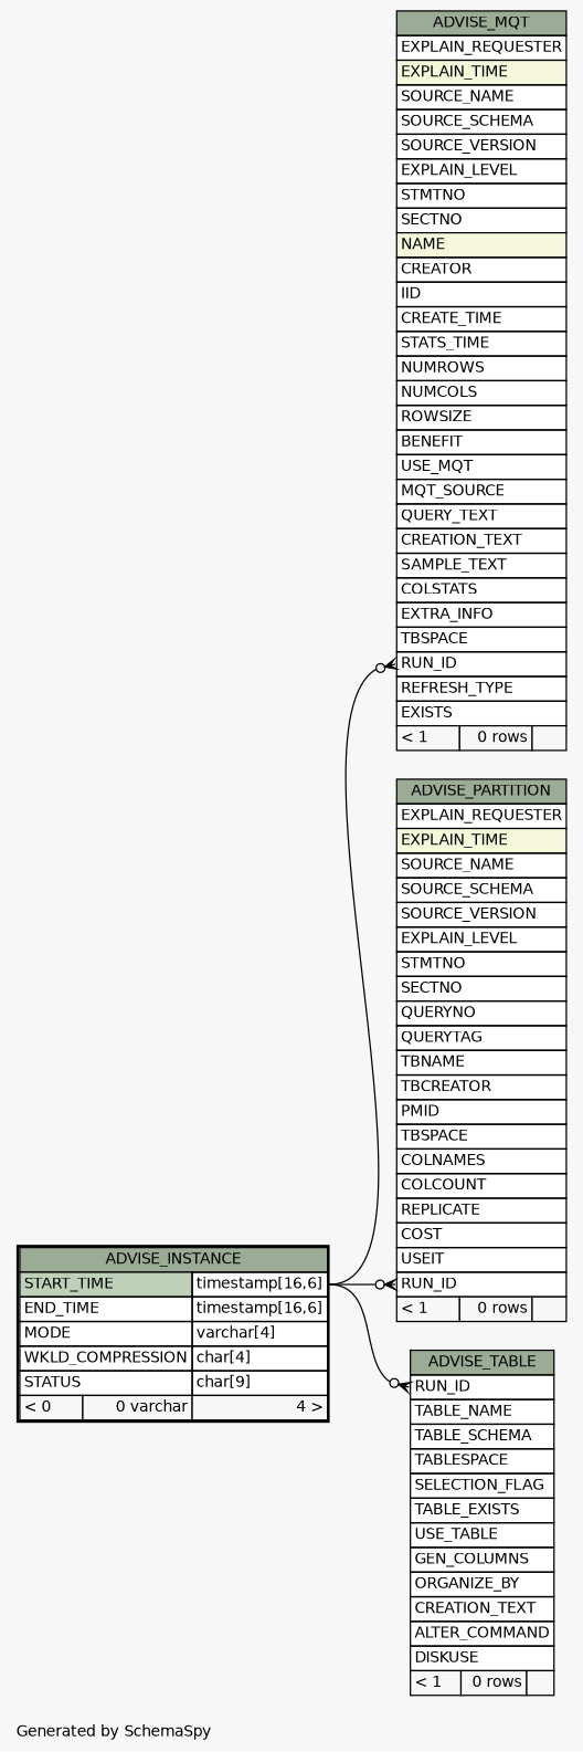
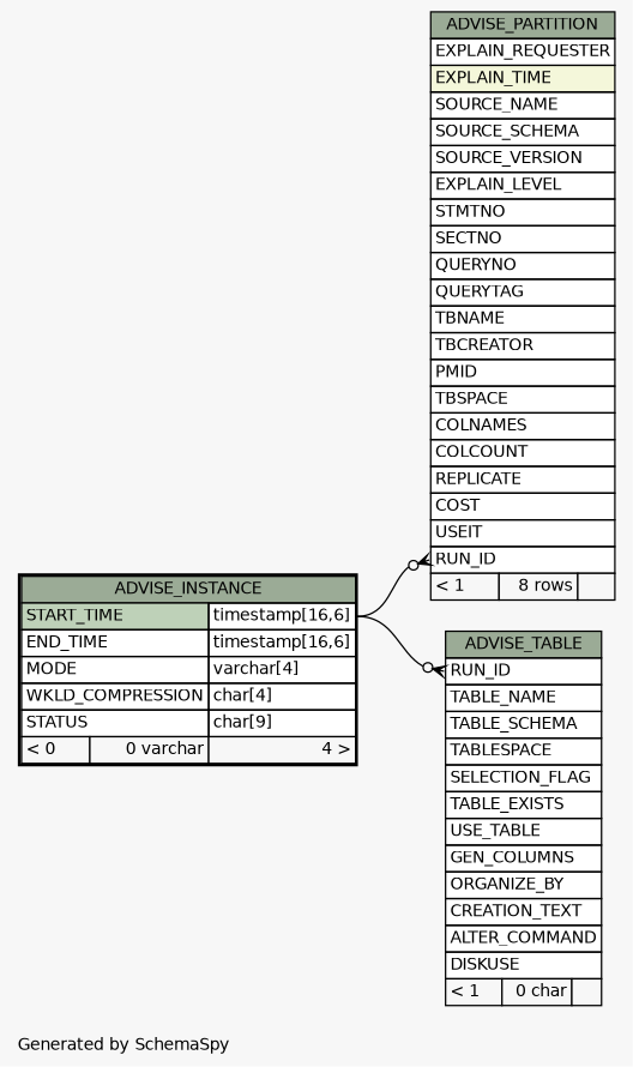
  digraph {
    bgcolor="#f7f7f7"
    fontname=Helvetica
    fontsize=11
    label="\nGenerated by SchemaSpy"
    labeljust=l
    nodesep=0.18
    rankdir=RL
    ranksep=0.46
    node [fontname=Helvetica fontsize=11 shape=plaintext]
    edge [arrowhead=none arrowsize=0.8 arrowtail=crowodot dir=back headport="START_TIME.type:e" tailport="RUN_ID:w"]
    n1 [label=<     <TABLE BORDER="2" CELLBORDER="1" CELLSPACING="0" BGCOLOR="#ffffff">       <TR><TD COLSPAN="3" BGCOLOR="#9bab96" ALIGN="CENTER">ADVISE_INSTANCE</TD></TR>       <TR><TD PORT="START_TIME" COLSPAN="2" BGCOLOR="#bed1b8" ALIGN="LEFT">START_TIME</TD><TD PORT="START_TIME.type" ALIGN="LEFT">timestamp[16,6]</TD></TR>       <TR><TD PORT="END_TIME" COLSPAN="2" ALIGN="LEFT">END_TIME</TD><TD PORT="END_TIME.type" ALIGN="LEFT">timestamp[16,6]</TD></TR>       <TR><TD PORT="MODE" COLSPAN="2" ALIGN="LEFT">MODE</TD><TD PORT="MODE.type" ALIGN="LEFT">varchar[4]</TD></TR>       <TR><TD PORT="WKLD_COMPRESSION" COLSPAN="2" ALIGN="LEFT">WKLD_COMPRESSION</TD><TD PORT="WKLD_COMPRESSION.type" ALIGN="LEFT">char[4]</TD></TR>       <TR><TD PORT="STATUS" COLSPAN="2" ALIGN="LEFT">STATUS</TD><TD PORT="STATUS.type" ALIGN="LEFT">char[9]</TD></TR>       <TR><TD ALIGN="LEFT" BGCOLOR="#f7f7f7">&lt; 0</TD><TD ALIGN="RIGHT" BGCOLOR="#f7f7f7">0 varchar</TD><TD ALIGN="RIGHT" BGCOLOR="#f7f7f7">4 &gt;</TD></TR>     </TABLE>>]
-   n2 [label=<     <TABLE BORDER="0" CELLBORDER="1" CELLSPACING="0" BGCOLOR="#ffffff">       <TR><TD COLSPAN="3" BGCOLOR="#9bab96" ALIGN="CENTER">ADVISE_MQT</TD></TR>       <TR><TD PORT="EXPLAIN_REQUESTER" COLSPAN="3" ALIGN="LEFT">EXPLAIN_REQUESTER</TD></TR>       <TR><TD PORT="EXPLAIN_TIME" COLSPAN="3" BGCOLOR="#f4f7da" ALIGN="LEFT">EXPLAIN_TIME</TD></TR>       <TR><TD PORT="SOURCE_NAME" COLSPAN="3" ALIGN="LEFT">SOURCE_NAME</TD></TR>       <TR><TD PORT="SOURCE_SCHEMA" COLSPAN="3" ALIGN="LEFT">SOURCE_SCHEMA</TD></TR>       <TR><TD PORT="SOURCE_VERSION" COLSPAN="3" ALIGN="LEFT">SOURCE_VERSION</TD></TR>       <TR><TD PORT="EXPLAIN_LEVEL" COLSPAN="3" ALIGN="LEFT">EXPLAIN_LEVEL</TD></TR>       <TR><TD PORT="STMTNO" COLSPAN="3" ALIGN="LEFT">STMTNO</TD></TR>       <TR><TD PORT="SECTNO" COLSPAN="3" ALIGN="LEFT">SECTNO</TD></TR>       <TR><TD PORT="NAME" COLSPAN="3" BGCOLOR="#f4f7da" ALIGN="LEFT">NAME</TD></TR>       <TR><TD PORT="CREATOR" COLSPAN="3" ALIGN="LEFT">CREATOR</TD></TR>       <TR><TD PORT="IID" COLSPAN="3" ALIGN="LEFT">IID</TD></TR>       <TR><TD PORT="CREATE_TIME" COLSPAN="3" ALIGN="LEFT">CREATE_TIME</TD></TR>       <TR><TD PORT="STATS_TIME" COLSPAN="3" ALIGN="LEFT">STATS_TIME</TD></TR>       <TR><TD PORT="NUMROWS" COLSPAN="3" ALIGN="LEFT">NUMROWS</TD></TR>       <TR><TD PORT="NUMCOLS" COLSPAN="3" ALIGN="LEFT">NUMCOLS</TD></TR>       <TR><TD PORT="ROWSIZE" COLSPAN="3" ALIGN="LEFT">ROWSIZE</TD></TR>       <TR><TD PORT="BENEFIT" COLSPAN="3" ALIGN="LEFT">BENEFIT</TD></TR>       <TR><TD PORT="USE_MQT" COLSPAN="3" ALIGN="LEFT">USE_MQT</TD></TR>       <TR><TD PORT="MQT_SOURCE" COLSPAN="3" ALIGN="LEFT">MQT_SOURCE</TD></TR>       <TR><TD PORT="QUERY_TEXT" COLSPAN="3" ALIGN="LEFT">QUERY_TEXT</TD></TR>       <TR><TD PORT="CREATION_TEXT" COLSPAN="3" ALIGN="LEFT">CREATION_TEXT</TD></TR>       <TR><TD PORT="SAMPLE_TEXT" COLSPAN="3" ALIGN="LEFT">SAMPLE_TEXT</TD></TR>       <TR><TD PORT="COLSTATS" COLSPAN="3" ALIGN="LEFT">COLSTATS</TD></TR>       <TR><TD PORT="EXTRA_INFO" COLSPAN="3" ALIGN="LEFT">EXTRA_INFO</TD></TR>       <TR><TD PORT="TBSPACE" COLSPAN="3" ALIGN="LEFT">TBSPACE</TD></TR>       <TR><TD PORT="RUN_ID" COLSPAN="3" ALIGN="LEFT">RUN_ID</TD></TR>       <TR><TD PORT="REFRESH_TYPE" COLSPAN="3" ALIGN="LEFT">REFRESH_TYPE</TD></TR>       <TR><TD PORT="EXISTS" COLSPAN="3" ALIGN="LEFT">EXISTS</TD></TR>       <TR><TD ALIGN="LEFT" BGCOLOR="#f7f7f7">&lt; 1</TD><TD ALIGN="RIGHT" BGCOLOR="#f7f7f7">0 rows</TD><TD ALIGN="RIGHT" BGCOLOR="#f7f7f7">  </TD></TR>     </TABLE>>]
-   n3 [label=<     <TABLE BORDER="0" CELLBORDER="1" CELLSPACING="0" BGCOLOR="#ffffff">       <TR><TD COLSPAN="3" BGCOLOR="#9bab96" ALIGN="CENTER">ADVISE_PARTITION</TD></TR>       <TR><TD PORT="EXPLAIN_REQUESTER" COLSPAN="3" ALIGN="LEFT">EXPLAIN_REQUESTER</TD></TR>       <TR><TD PORT="EXPLAIN_TIME" COLSPAN="3" BGCOLOR="#f4f7da" ALIGN="LEFT">EXPLAIN_TIME</TD></TR>       <TR><TD PORT="SOURCE_NAME" COLSPAN="3" ALIGN="LEFT">SOURCE_NAME</TD></TR>       <TR><TD PORT="SOURCE_SCHEMA" COLSPAN="3" ALIGN="LEFT">SOURCE_SCHEMA</TD></TR>       <TR><TD PORT="SOURCE_VERSION" COLSPAN="3" ALIGN="LEFT">SOURCE_VERSION</TD></TR>       <TR><TD PORT="EXPLAIN_LEVEL" COLSPAN="3" ALIGN="LEFT">EXPLAIN_LEVEL</TD></TR>       <TR><TD PORT="STMTNO" COLSPAN="3" ALIGN="LEFT">STMTNO</TD></TR>       <TR><TD PORT="SECTNO" COLSPAN="3" ALIGN="LEFT">SECTNO</TD></TR>       <TR><TD PORT="QUERYNO" COLSPAN="3" ALIGN="LEFT">QUERYNO</TD></TR>       <TR><TD PORT="QUERYTAG" COLSPAN="3" ALIGN="LEFT">QUERYTAG</TD></TR>       <TR><TD PORT="TBNAME" COLSPAN="3" ALIGN="LEFT">TBNAME</TD></TR>       <TR><TD PORT="TBCREATOR" COLSPAN="3" ALIGN="LEFT">TBCREATOR</TD></TR>       <TR><TD PORT="PMID" COLSPAN="3" ALIGN="LEFT">PMID</TD></TR>       <TR><TD PORT="TBSPACE" COLSPAN="3" ALIGN="LEFT">TBSPACE</TD></TR>       <TR><TD PORT="COLNAMES" COLSPAN="3" ALIGN="LEFT">COLNAMES</TD></TR>       <TR><TD PORT="COLCOUNT" COLSPAN="3" ALIGN="LEFT">COLCOUNT</TD></TR>       <TR><TD PORT="REPLICATE" COLSPAN="3" ALIGN="LEFT">REPLICATE</TD></TR>       <TR><TD PORT="COST" COLSPAN="3" ALIGN="LEFT">COST</TD></TR>       <TR><TD PORT="USEIT" COLSPAN="3" ALIGN="LEFT">USEIT</TD></TR>       <TR><TD PORT="RUN_ID" COLSPAN="3" ALIGN="LEFT">RUN_ID</TD></TR>       <TR><TD ALIGN="LEFT" BGCOLOR="#f7f7f7">&lt; 1</TD><TD ALIGN="RIGHT" BGCOLOR="#f7f7f7">0 rows</TD><TD ALIGN="RIGHT" BGCOLOR="#f7f7f7">  </TD></TR>     </TABLE>>]
-   n4 [label=<     <TABLE BORDER="0" CELLBORDER="1" CELLSPACING="0" BGCOLOR="#ffffff">       <TR><TD COLSPAN="3" BGCOLOR="#9bab96" ALIGN="CENTER">ADVISE_TABLE</TD></TR>       <TR><TD PORT="RUN_ID" COLSPAN="3" ALIGN="LEFT">RUN_ID</TD></TR>       <TR><TD PORT="TABLE_NAME" COLSPAN="3" ALIGN="LEFT">TABLE_NAME</TD></TR>       <TR><TD PORT="TABLE_SCHEMA" COLSPAN="3" ALIGN="LEFT">TABLE_SCHEMA</TD></TR>       <TR><TD PORT="TABLESPACE" COLSPAN="3" ALIGN="LEFT">TABLESPACE</TD></TR>       <TR><TD PORT="SELECTION_FLAG" COLSPAN="3" ALIGN="LEFT">SELECTION_FLAG</TD></TR>       <TR><TD PORT="TABLE_EXISTS" COLSPAN="3" ALIGN="LEFT">TABLE_EXISTS</TD></TR>       <TR><TD PORT="USE_TABLE" COLSPAN="3" ALIGN="LEFT">USE_TABLE</TD></TR>       <TR><TD PORT="GEN_COLUMNS" COLSPAN="3" ALIGN="LEFT">GEN_COLUMNS</TD></TR>       <TR><TD PORT="ORGANIZE_BY" COLSPAN="3" ALIGN="LEFT">ORGANIZE_BY</TD></TR>       <TR><TD PORT="CREATION_TEXT" COLSPAN="3" ALIGN="LEFT">CREATION_TEXT</TD></TR>       <TR><TD PORT="ALTER_COMMAND" COLSPAN="3" ALIGN="LEFT">ALTER_COMMAND</TD></TR>       <TR><TD PORT="DISKUSE" COLSPAN="3" ALIGN="LEFT">DISKUSE</TD></TR>       <TR><TD ALIGN="LEFT" BGCOLOR="#f7f7f7">&lt; 1</TD><TD ALIGN="RIGHT" BGCOLOR="#f7f7f7">0 rows</TD><TD ALIGN="RIGHT" BGCOLOR="#f7f7f7">  </TD></TR>     </TABLE>>]
-   n2 -> n1
+   n3 [label=<     <TABLE BORDER="0" CELLBORDER="1" CELLSPACING="0" BGCOLOR="#ffffff">       <TR><TD COLSPAN="3" BGCOLOR="#9bab96" ALIGN="CENTER">ADVISE_PARTITION</TD></TR>       <TR><TD PORT="EXPLAIN_REQUESTER" COLSPAN="3" ALIGN="LEFT">EXPLAIN_REQUESTER</TD></TR>       <TR><TD PORT="EXPLAIN_TIME" COLSPAN="3" BGCOLOR="#f4f7da" ALIGN="LEFT">EXPLAIN_TIME</TD></TR>       <TR><TD PORT="SOURCE_NAME" COLSPAN="3" ALIGN="LEFT">SOURCE_NAME</TD></TR>       <TR><TD PORT="SOURCE_SCHEMA" COLSPAN="3" ALIGN="LEFT">SOURCE_SCHEMA</TD></TR>       <TR><TD PORT="SOURCE_VERSION" COLSPAN="3" ALIGN="LEFT">SOURCE_VERSION</TD></TR>       <TR><TD PORT="EXPLAIN_LEVEL" COLSPAN="3" ALIGN="LEFT">EXPLAIN_LEVEL</TD></TR>       <TR><TD PORT="STMTNO" COLSPAN="3" ALIGN="LEFT">STMTNO</TD></TR>       <TR><TD PORT="SECTNO" COLSPAN="3" ALIGN="LEFT">SECTNO</TD></TR>       <TR><TD PORT="QUERYNO" COLSPAN="3" ALIGN="LEFT">QUERYNO</TD></TR>       <TR><TD PORT="QUERYTAG" COLSPAN="3" ALIGN="LEFT">QUERYTAG</TD></TR>       <TR><TD PORT="TBNAME" COLSPAN="3" ALIGN="LEFT">TBNAME</TD></TR>       <TR><TD PORT="TBCREATOR" COLSPAN="3" ALIGN="LEFT">TBCREATOR</TD></TR>       <TR><TD PORT="PMID" COLSPAN="3" ALIGN="LEFT">PMID</TD></TR>       <TR><TD PORT="TBSPACE" COLSPAN="3" ALIGN="LEFT">TBSPACE</TD></TR>       <TR><TD PORT="COLNAMES" COLSPAN="3" ALIGN="LEFT">COLNAMES</TD></TR>       <TR><TD PORT="COLCOUNT" COLSPAN="3" ALIGN="LEFT">COLCOUNT</TD></TR>       <TR><TD PORT="REPLICATE" COLSPAN="3" ALIGN="LEFT">REPLICATE</TD></TR>       <TR><TD PORT="COST" COLSPAN="3" ALIGN="LEFT">COST</TD></TR>       <TR><TD PORT="USEIT" COLSPAN="3" ALIGN="LEFT">USEIT</TD></TR>       <TR><TD PORT="RUN_ID" COLSPAN="3" ALIGN="LEFT">RUN_ID</TD></TR>       <TR><TD ALIGN="LEFT" BGCOLOR="#f7f7f7">&lt; 1</TD><TD ALIGN="RIGHT" BGCOLOR="#f7f7f7">8 rows</TD><TD ALIGN="RIGHT" BGCOLOR="#f7f7f7">  </TD></TR>     </TABLE>>]
+   n4 [label=<     <TABLE BORDER="0" CELLBORDER="1" CELLSPACING="0" BGCOLOR="#ffffff">       <TR><TD COLSPAN="3" BGCOLOR="#9bab96" ALIGN="CENTER">ADVISE_TABLE</TD></TR>       <TR><TD PORT="RUN_ID" COLSPAN="3" ALIGN="LEFT">RUN_ID</TD></TR>       <TR><TD PORT="TABLE_NAME" COLSPAN="3" ALIGN="LEFT">TABLE_NAME</TD></TR>       <TR><TD PORT="TABLE_SCHEMA" COLSPAN="3" ALIGN="LEFT">TABLE_SCHEMA</TD></TR>       <TR><TD PORT="TABLESPACE" COLSPAN="3" ALIGN="LEFT">TABLESPACE</TD></TR>       <TR><TD PORT="SELECTION_FLAG" COLSPAN="3" ALIGN="LEFT">SELECTION_FLAG</TD></TR>       <TR><TD PORT="TABLE_EXISTS" COLSPAN="3" ALIGN="LEFT">TABLE_EXISTS</TD></TR>       <TR><TD PORT="USE_TABLE" COLSPAN="3" ALIGN="LEFT">USE_TABLE</TD></TR>       <TR><TD PORT="GEN_COLUMNS" COLSPAN="3" ALIGN="LEFT">GEN_COLUMNS</TD></TR>       <TR><TD PORT="ORGANIZE_BY" COLSPAN="3" ALIGN="LEFT">ORGANIZE_BY</TD></TR>       <TR><TD PORT="CREATION_TEXT" COLSPAN="3" ALIGN="LEFT">CREATION_TEXT</TD></TR>       <TR><TD PORT="ALTER_COMMAND" COLSPAN="3" ALIGN="LEFT">ALTER_COMMAND</TD></TR>       <TR><TD PORT="DISKUSE" COLSPAN="3" ALIGN="LEFT">DISKUSE</TD></TR>       <TR><TD ALIGN="LEFT" BGCOLOR="#f7f7f7">&lt; 1</TD><TD ALIGN="RIGHT" BGCOLOR="#f7f7f7">0 char</TD><TD ALIGN="RIGHT" BGCOLOR="#f7f7f7">  </TD></TR>     </TABLE>>]
    n3 -> n1
    n4 -> n1
  }
